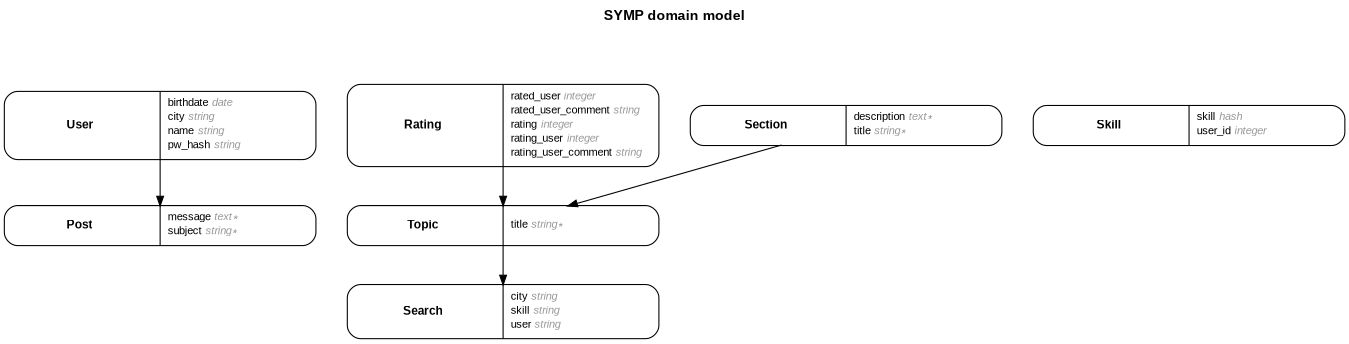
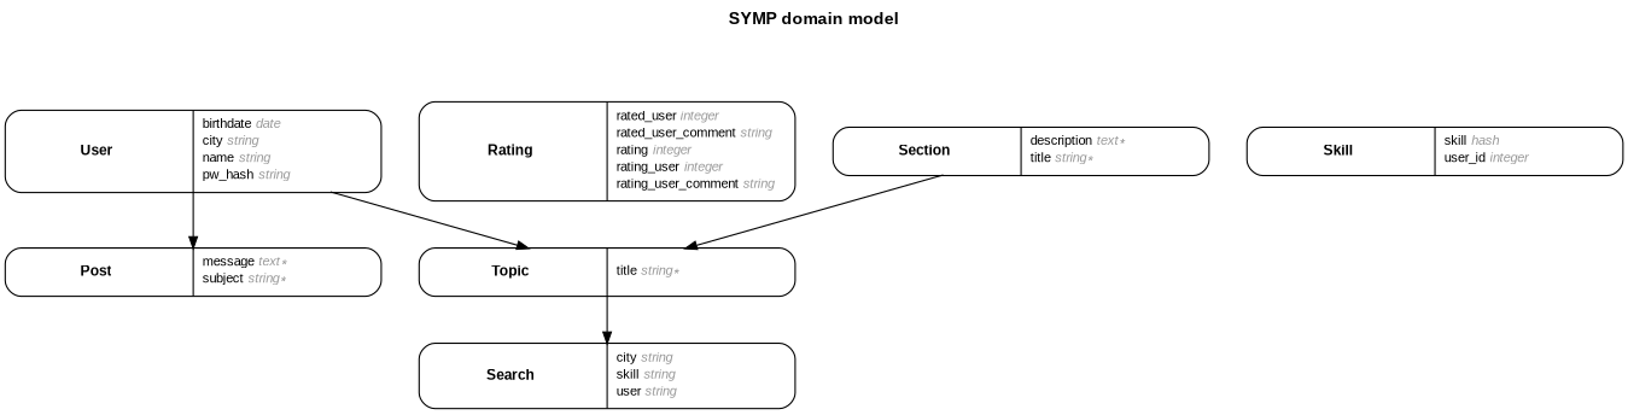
  digraph {
    concentrate=true
    fontname="Arial Bold"
    fontsize=13
    label="SYMP domain model\n\n"
    labelloc=t
    nodesep=0.4
    rankdir=TB
    ranksep=0.5
    node [fontname=Arial fontsize=10 margin="0.07,0.05" penwidth=1.0 shape=Mrecord]
    edge [arrowhead=normal arrowsize=0.9 arrowtail=none dir=both fontname=Arial fontsize=7 labelangle=32 labeldistance=1.8 penwidth=1.0 weight=2]
    n1 [label=<<table border="0" align="center" cellspacing="0.5" cellpadding="0" width="134">   <tr><td align="center" valign="bottom" width="130"><font face="Arial Bold" point-size="11">Post</font></td></tr> </table> | <table border="0" align="left" cellspacing="2" cellpadding="0" width="134">   <tr><td align="left" width="130" port="message">message <font face="Arial Italic" color="grey60">text ∗</font></td></tr>   <tr><td align="left" width="130" port="subject">subject <font face="Arial Italic" color="grey60">string ∗</font></td></tr> </table> >]
    n2 [label=<<table border="0" align="center" cellspacing="0.5" cellpadding="0" width="134">   <tr><td align="center" valign="bottom" width="130"><font face="Arial Bold" point-size="11">Rating</font></td></tr> </table> | <table border="0" align="left" cellspacing="2" cellpadding="0" width="134">   <tr><td align="left" width="130" port="rated_user">rated_user <font face="Arial Italic" color="grey60">integer</font></td></tr>   <tr><td align="left" width="130" port="rated_user_comment">rated_user_comment <font face="Arial Italic" color="grey60">string</font></td></tr>   <tr><td align="left" width="130" port="rating">rating <font face="Arial Italic" color="grey60">integer</font></td></tr>   <tr><td align="left" width="130" port="rating_user">rating_user <font face="Arial Italic" color="grey60">integer</font></td></tr>   <tr><td align="left" width="130" port="rating_user_comment">rating_user_comment <font face="Arial Italic" color="grey60">string</font></td></tr> </table> >]
    n3 [label=<<table border="0" align="center" cellspacing="0.5" cellpadding="0" width="134">   <tr><td align="center" valign="bottom" width="130"><font face="Arial Bold" point-size="11">Search</font></td></tr> </table> | <table border="0" align="left" cellspacing="2" cellpadding="0" width="134">   <tr><td align="left" width="130" port="city">city <font face="Arial Italic" color="grey60">string</font></td></tr>   <tr><td align="left" width="130" port="skill">skill <font face="Arial Italic" color="grey60">string</font></td></tr>   <tr><td align="left" width="130" port="user">user <font face="Arial Italic" color="grey60">string</font></td></tr> </table> >]
    n4 [label=<<table border="0" align="center" cellspacing="0.5" cellpadding="0" width="134">   <tr><td align="center" valign="bottom" width="130"><font face="Arial Bold" point-size="11">Section</font></td></tr> </table> | <table border="0" align="left" cellspacing="2" cellpadding="0" width="134">   <tr><td align="left" width="130" port="description">description <font face="Arial Italic" color="grey60">text ∗</font></td></tr>   <tr><td align="left" width="130" port="title">title <font face="Arial Italic" color="grey60">string ∗</font></td></tr> </table> >]
    n5 [label=<<table border="0" align="center" cellspacing="0.5" cellpadding="0" width="134">   <tr><td align="center" valign="bottom" width="130"><font face="Arial Bold" point-size="11">Topic</font></td></tr> </table> | <table border="0" align="left" cellspacing="2" cellpadding="0" width="134">   <tr><td align="left" width="130" port="title">title <font face="Arial Italic" color="grey60">string ∗</font></td></tr> </table> >]
    n6 [label=<<table border="0" align="center" cellspacing="0.5" cellpadding="0" width="134">   <tr><td align="center" valign="bottom" width="130"><font face="Arial Bold" point-size="11">Skill</font></td></tr> </table> | <table border="0" align="left" cellspacing="2" cellpadding="0" width="134">   <tr><td align="left" width="130" port="skill">skill <font face="Arial Italic" color="grey60">hash</font></td></tr>   <tr><td align="left" width="130" port="user_id">user_id <font face="Arial Italic" color="grey60">integer</font></td></tr> </table> >]
    n7 [label=<<table border="0" align="center" cellspacing="0.5" cellpadding="0" width="134">   <tr><td align="center" valign="bottom" width="130"><font face="Arial Bold" point-size="11">User</font></td></tr> </table> | <table border="0" align="left" cellspacing="2" cellpadding="0" width="134">   <tr><td align="left" width="130" port="birthdate">birthdate <font face="Arial Italic" color="grey60">date</font></td></tr>   <tr><td align="left" width="130" port="city">city <font face="Arial Italic" color="grey60">string</font></td></tr>   <tr><td align="left" width="130" port="name">name <font face="Arial Italic" color="grey60">string</font></td></tr>   <tr><td align="left" width="130" port="pw_hash">pw_hash <font face="Arial Italic" color="grey60">string</font></td></tr> </table> >]
    n4 -> n5
    n5 -> n3
    n7 -> n1
-   n2 -> n5
+   n7 -> n5
  }
